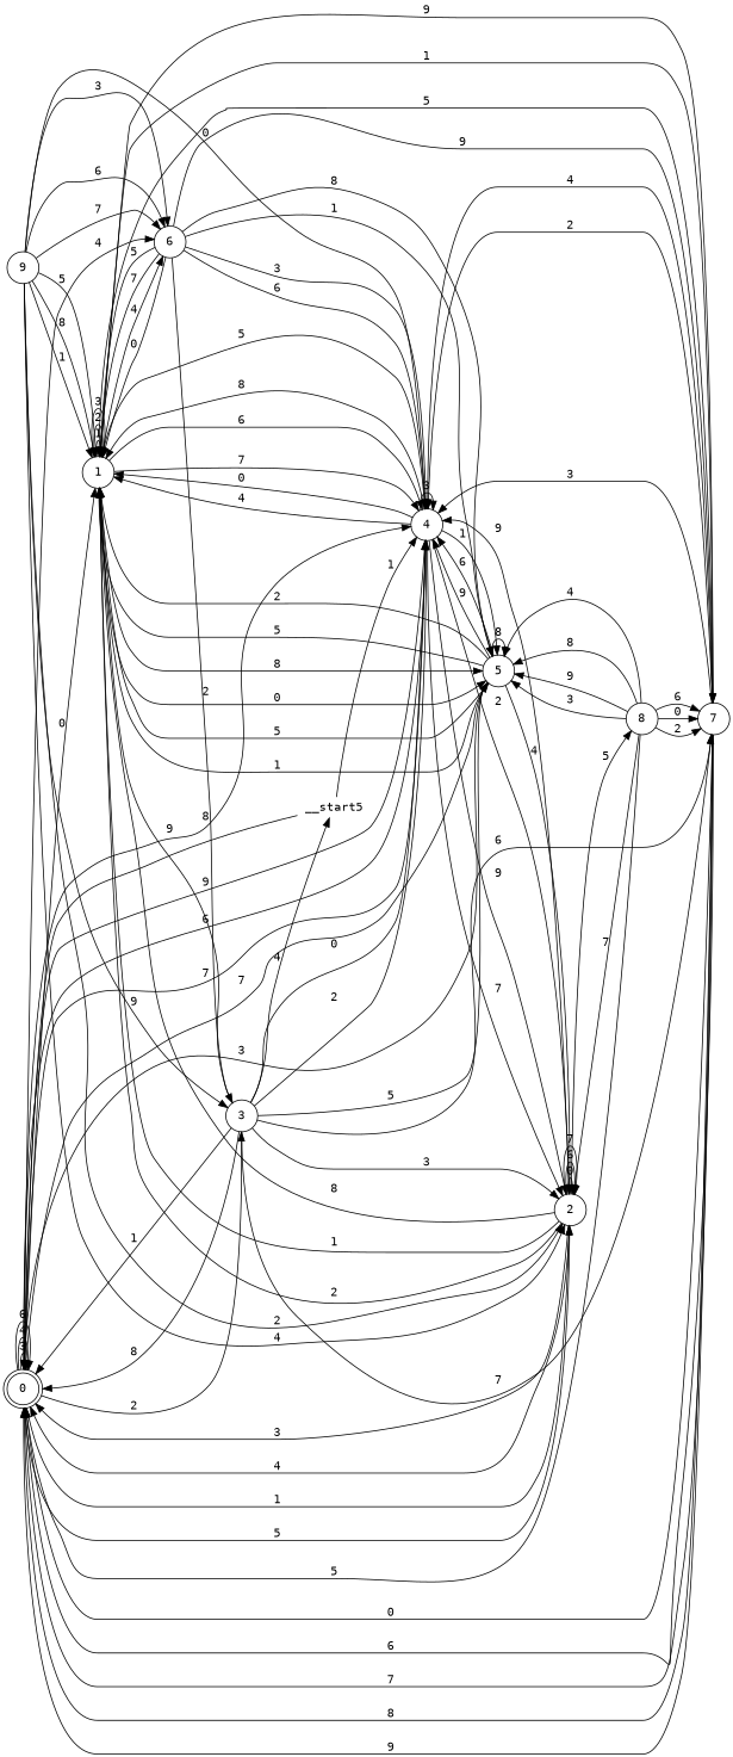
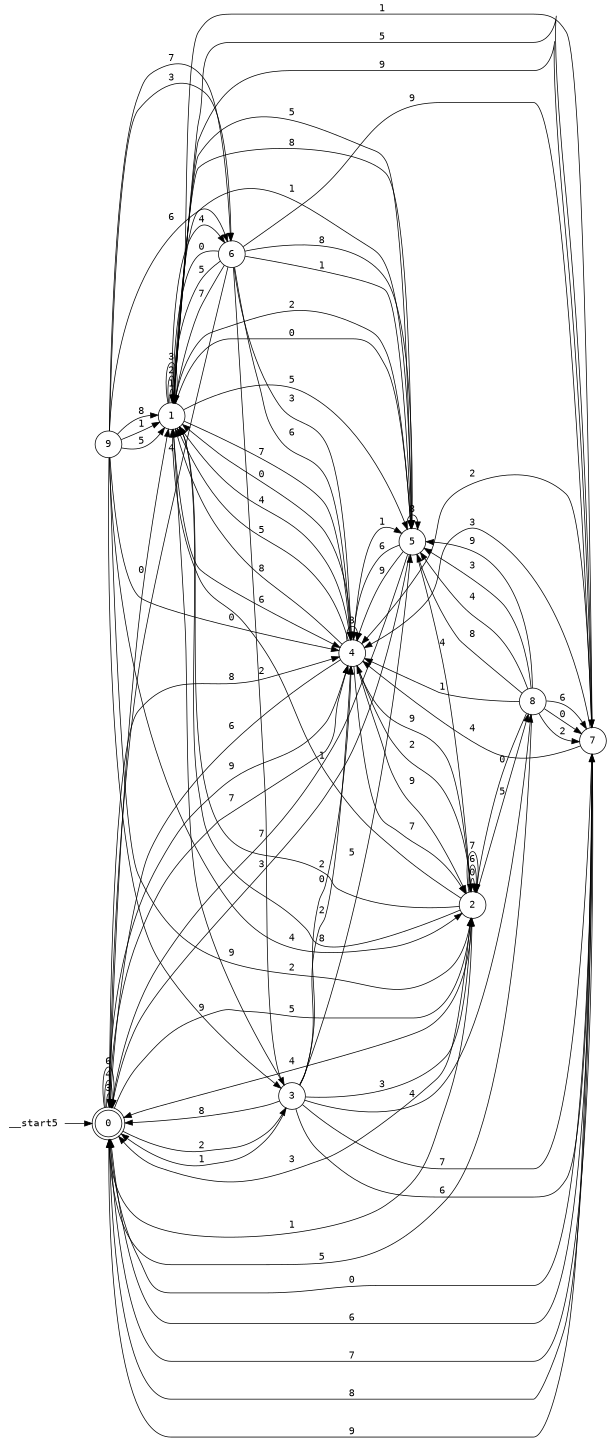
  digraph {
    fontname="DejaVu Sans Mono"
    rankdir=LR
    node [fontname="DejaVu Sans Mono" shape=circle]
    edge [fontname="DejaVu Sans Mono"]
    n1 [label=0 shape=doublecircle]
    n2 [label=1]
    n3 [label=2]
    n4 [label=3]
    n5 [label=4]
    n6 [label=5]
    n7 [label=6]
    n8 [label=7]
    n9 [label=8]
    n10 [label=9]
    n11 [height=0 label=__start5 shape=none width=0]
    n1 -> n1 [label=3]
    n1 -> n1 [label=4]
    n1 -> n1 [label=6]
    n1 -> n2 [label=0]
    n1 -> n3 [label=1]
    n1 -> n3 [label=5]
    n1 -> n4 [label=2]
    n1 -> n5 [label=7]
    n1 -> n5 [label=8]
    n1 -> n5 [label=9]
    n2 -> n2 [label=1]
    n2 -> n2 [label=2]
    n2 -> n2 [label=3]
    n2 -> n5 [label=6]
    n2 -> n5 [label=7]
    n2 -> n6 [label=0]
    n2 -> n6 [label=5]
    n2 -> n6 [label=8]
    n2 -> n7 [label=4]
    n2 -> n8 [label=9]
    n3 -> n1 [label=3]
    n3 -> n1 [label=4]
    n3 -> n2 [label=1]
    n3 -> n2 [label=2]
    n3 -> n2 [label=8]
    n3 -> n3 [label=0]
    n3 -> n3 [label=6]
    n3 -> n3 [label=7]
    n3 -> n5 [label=9]
    n3 -> n9 [label=5]
    n4 -> n1 [label=1]
    n4 -> n1 [label=8]
    n4 -> n2 [label=9]
    n4 -> n3 [label=3]
    n4 -> n5 [label=0]
    n4 -> n5 [label=2]
    n4 -> n6 [label=5]
    n4 -> n8 [label=6]
    n4 -> n8 [label=7]
-   n4 -> n11 [label=4]
+   n4 -> n9 [label=4]
    n5 -> n1 [label=6]
    n5 -> n2 [label=0]
    n5 -> n2 [label=4]
    n5 -> n2 [label=5]
    n5 -> n2 [label=8]
    n5 -> n3 [label=2]
    n5 -> n3 [label=7]
    n5 -> n3 [label=9]
    n5 -> n5 [label=3]
    n5 -> n6 [label=1]
    n6 -> n1 [label=3]
    n6 -> n1 [label=7]
    n6 -> n2 [label=1]
    n6 -> n2 [label=2]
    n6 -> n2 [label=5]
    n6 -> n3 [label=4]
    n6 -> n5 [label=6]
    n6 -> n5 [label=9]
    n6 -> n6 [label=8]
-   n1 -> n7 [label=4]
+   n7 -> n1 [label=4]
    n7 -> n2 [label=0]
    n7 -> n2 [label=5]
    n7 -> n2 [label=7]
    n7 -> n4 [label=2]
    n7 -> n5 [label=3]
    n7 -> n5 [label=6]
    n7 -> n6 [label=1]
    n7 -> n6 [label=8]
    n7 -> n8 [label=9]
    n8 -> n1 [label=0]
    n8 -> n1 [label=6]
    n8 -> n1 [label=7]
    n8 -> n1 [label=8]
    n8 -> n1 [label=9]
    n8 -> n2 [label=1]
    n8 -> n2 [label=5]
    n8 -> n5 [label=2]
    n8 -> n5 [label=3]
    n8 -> n5 [label=4]
    n9 -> n1 [label=5]
-   n9 -> n3 [label=7]
-   n11 -> n5 [label=1]
+   n9 -> n3 [label=0]
+   n9 -> n5 [label=1]
    n9 -> n6 [label=3]
    n9 -> n6 [label=4]
    n9 -> n6 [label=8]
    n9 -> n6 [label=9]
    n9 -> n8 [label=0]
    n9 -> n8 [label=2]
    n9 -> n8 [label=6]
    n10 -> n2 [label=1]
    n10 -> n2 [label=5]
    n10 -> n2 [label=8]
    n10 -> n3 [label=2]
    n10 -> n3 [label=4]
    n10 -> n4 [label=9]
    n10 -> n5 [label=0]
    n10 -> n7 [label=3]
    n10 -> n7 [label=6]
    n10 -> n7 [label=7]
    n11 -> n1
  }
